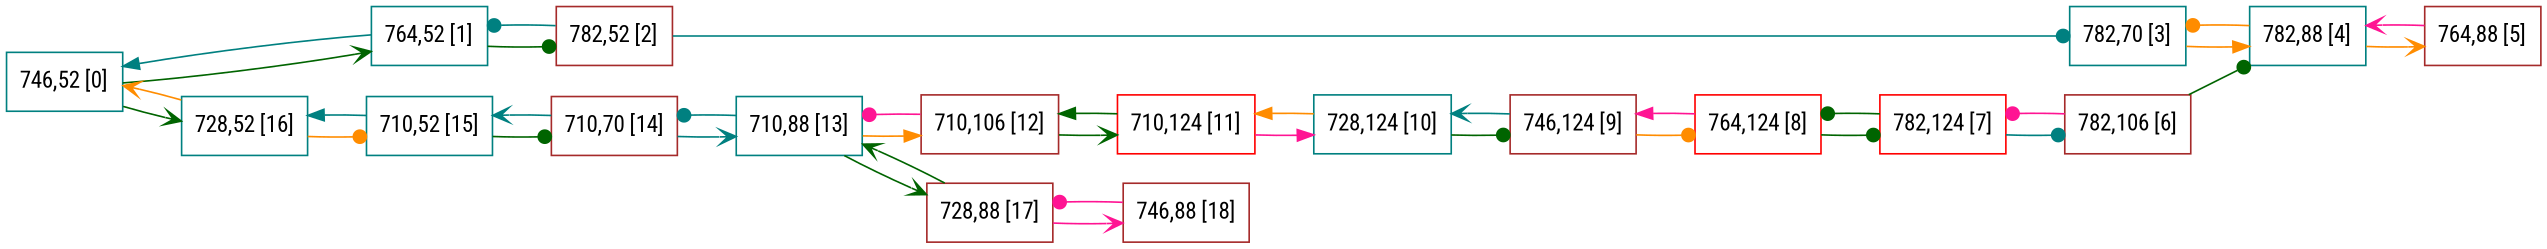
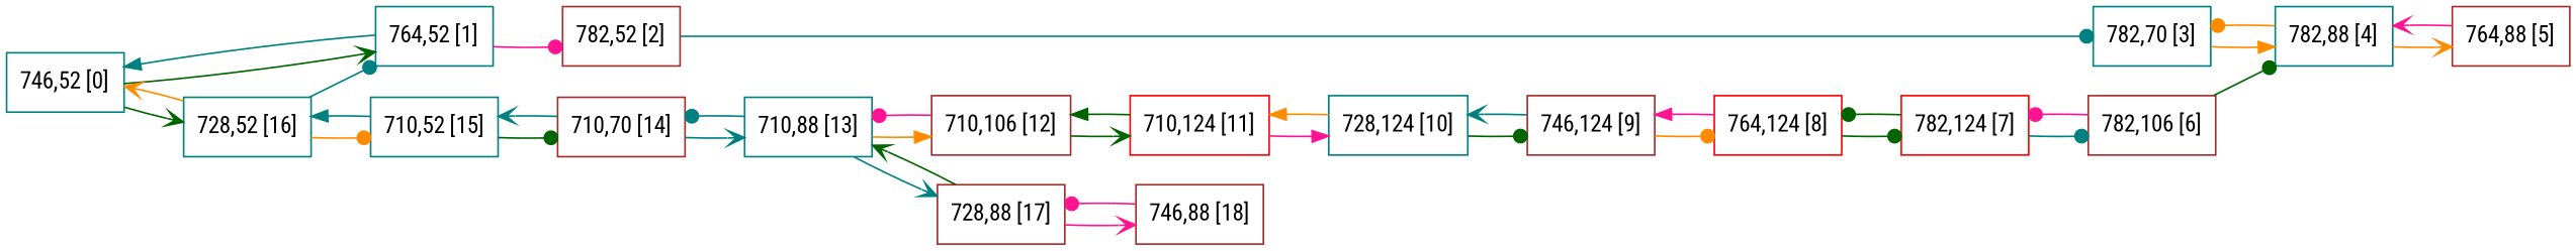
  digraph {
    bgcolor=white
    fontname="Roboto Condensed"
    rankdir=LR
    node [color=teal fontname="Roboto Condensed" shape=polygon sides=4]
    edge [arrowhead=dot color=darkgreen fontname="Roboto Condensed"]
    n1 [label="746,52 [0]"]
    n2 [label="764,52 [1]"]
    n3 [label="728,52 [16]"]
    n4 [color=brown label="782,52 [2]"]
    n5 [label="710,52 [15]"]
    n6 [label="782,70 [3]"]
    n7 [label="782,88 [4]"]
    n8 [color=brown label="764,88 [5]"]
    n9 [color=brown label="782,106 [6]"]
    n10 [color=red label="782,124 [7]"]
    n11 [color=red label="764,124 [8]"]
    n12 [color=brown label="746,124 [9]"]
    n13 [label="728,124 [10]"]
    n14 [color=red label="710,124 [11]"]
    n15 [color=brown label="710,106 [12]"]
    n16 [label="710,88 [13]"]
    n17 [color=brown label="710,70 [14]"]
    n18 [color=brown label="728,88 [17]"]
    n19 [color=brown label="746,88 [18]"]
    n1 -> n2 [arrowhead=vee]
    n1 -> n3 [arrowhead=vee]
    n2 -> n1 [arrowhead=normal color=teal]
-   n2 -> n4
+   n2 -> n4 [color=deeppink]
    n3 -> n1 [arrowhead=vee color=darkorange]
    n3 -> n5 [color=darkorange]
-   n4 -> n2 [color=teal]
+   n3 -> n2 [color=teal]
    n4 -> n6 [color=teal]
    n5 -> n3 [arrowhead=normal color=teal]
    n5 -> n17
    n6 -> n7 [arrowhead=normal color=darkorange]
    n7 -> n6 [color=darkorange]
    n7 -> n8 [arrowhead=vee color=darkorange]
    n8 -> n7 [arrowhead=vee color=deeppink]
    n9 -> n7
    n9 -> n10 [color=deeppink]
    n10 -> n9 [color=teal]
    n10 -> n11
    n11 -> n10
    n11 -> n12 [arrowhead=normal color=deeppink]
    n12 -> n11 [color=darkorange]
    n12 -> n13 [arrowhead=vee color=teal]
    n13 -> n12
    n13 -> n14 [arrowhead=normal color=darkorange]
    n14 -> n13 [arrowhead=normal color=deeppink]
    n14 -> n15 [arrowhead=normal]
    n15 -> n14 [arrowhead=vee]
    n15 -> n16 [color=deeppink]
    n16 -> n15 [arrowhead=normal color=darkorange]
    n16 -> n17 [color=teal]
-   n16 -> n18 [arrowhead=vee]
+   n16 -> n18 [arrowhead=vee color=teal]
    n17 -> n5 [arrowhead=vee color=teal]
    n17 -> n16 [arrowhead=vee color=teal]
    n18 -> n16 [arrowhead=vee]
    n18 -> n19 [arrowhead=vee color=deeppink]
    n19 -> n18 [color=deeppink]
  }
